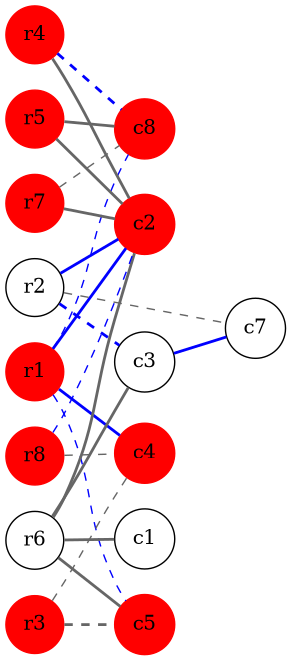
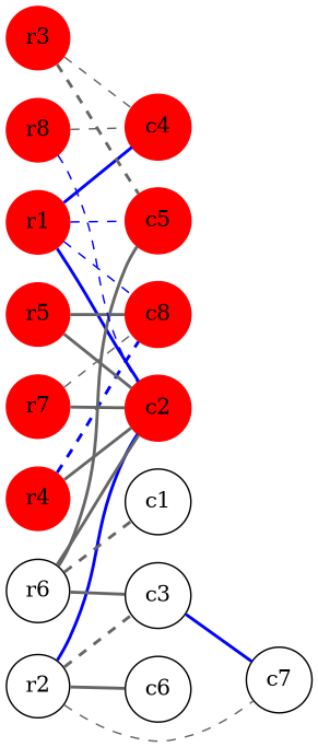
  graph {
    rankdir=LR
    node [color=red shape=circle style=filled]
    edge [color=gray40 style=bold]
    r1
    c2
    c4
    c5
    c8
    r2 [color="" style=""]
    c3 [color="" style=""]
+   c6 [color="" style=""]
    c7 [color="" style=""]
    c1 [color="" style=""]
    r3
    r4
    r5
    r6 [color="" style=""]
    r7
    r8
    r1 -- c2 [color=blue]
    r1 -- c4 [color=blue penwidth=2]
    r1 -- c5 [color=blue style=dashed]
    r1 -- c8 [color=blue style=dashed]
    r2 -- c2 [color=blue]
-   r2 -- c3 [color=blue penwidth=2 style=dashed]
+   r2 -- c3 [penwidth=2 style=dashed]
+   r2 -- c6
    r2 -- c7 [style=dashed]
    c3 -- c7 [color=blue]
    r3 -- c4 [style=dashed]
    r3 -- c5 [penwidth=2 style=dashed]
    r4 -- c2
    r4 -- c8 [color=blue penwidth=2 style=dashed]
    r5 -- c2 [penwidth=2]
    r5 -- c8
    r6 -- c2
    r6 -- c5
    r6 -- c3
-   r6 -- c1 [penwidth=2]
+   r6 -- c1 [penwidth=2 style=dashed]
    r7 -- c2
    r7 -- c8 [style=dashed]
    r8 -- c2 [color=blue style=dashed]
    r8 -- c4 [style=dashed]
  }
